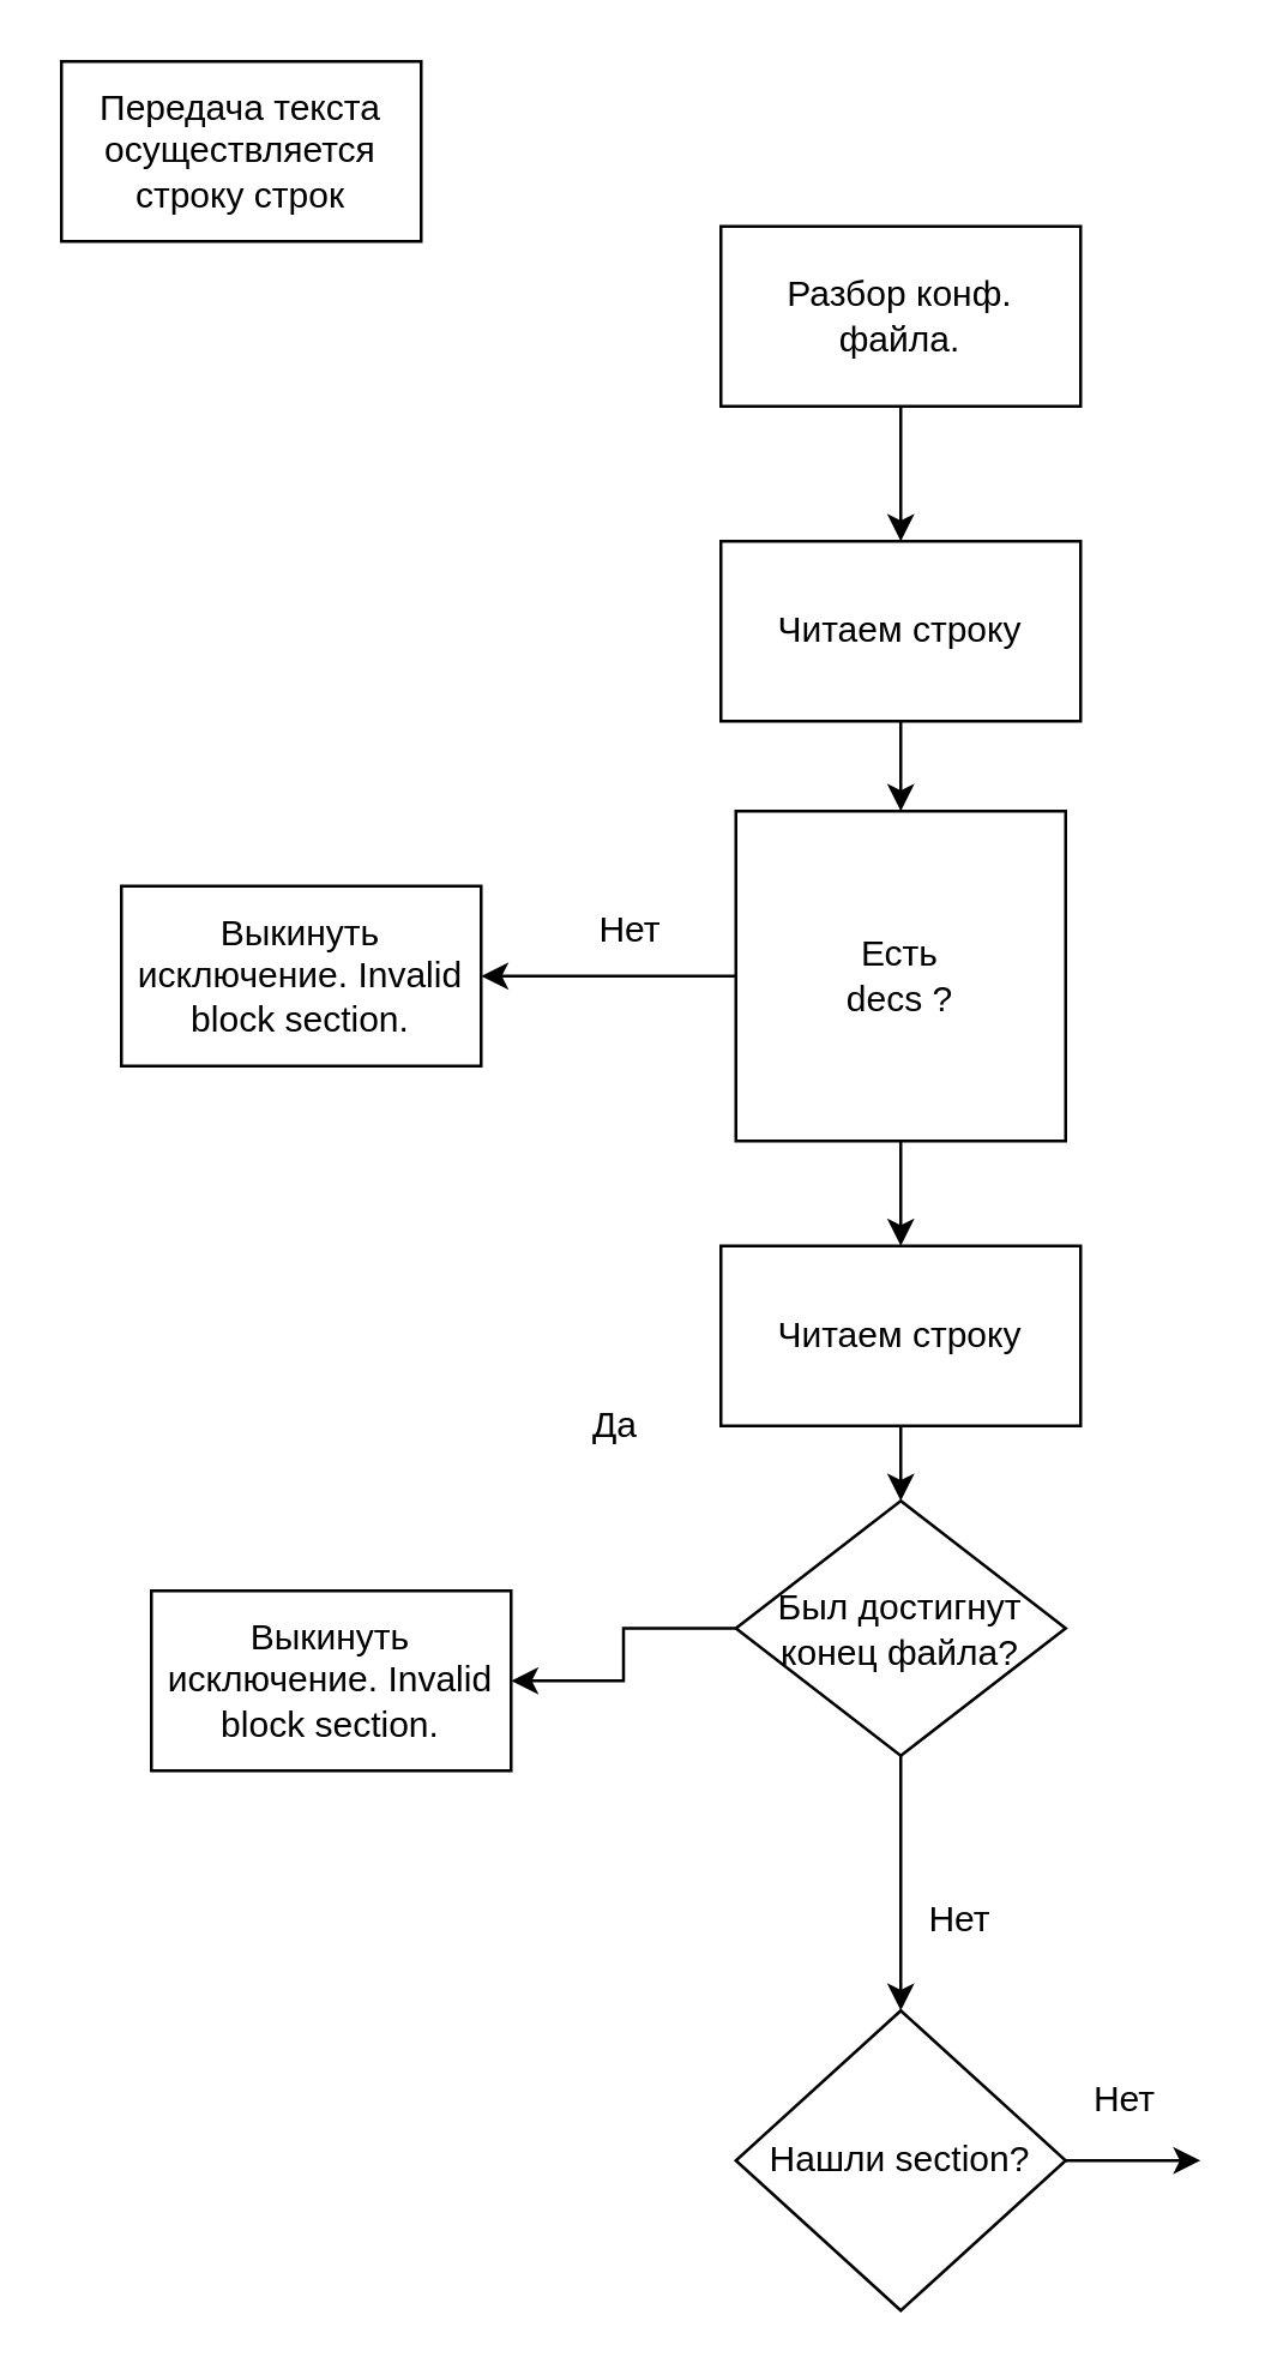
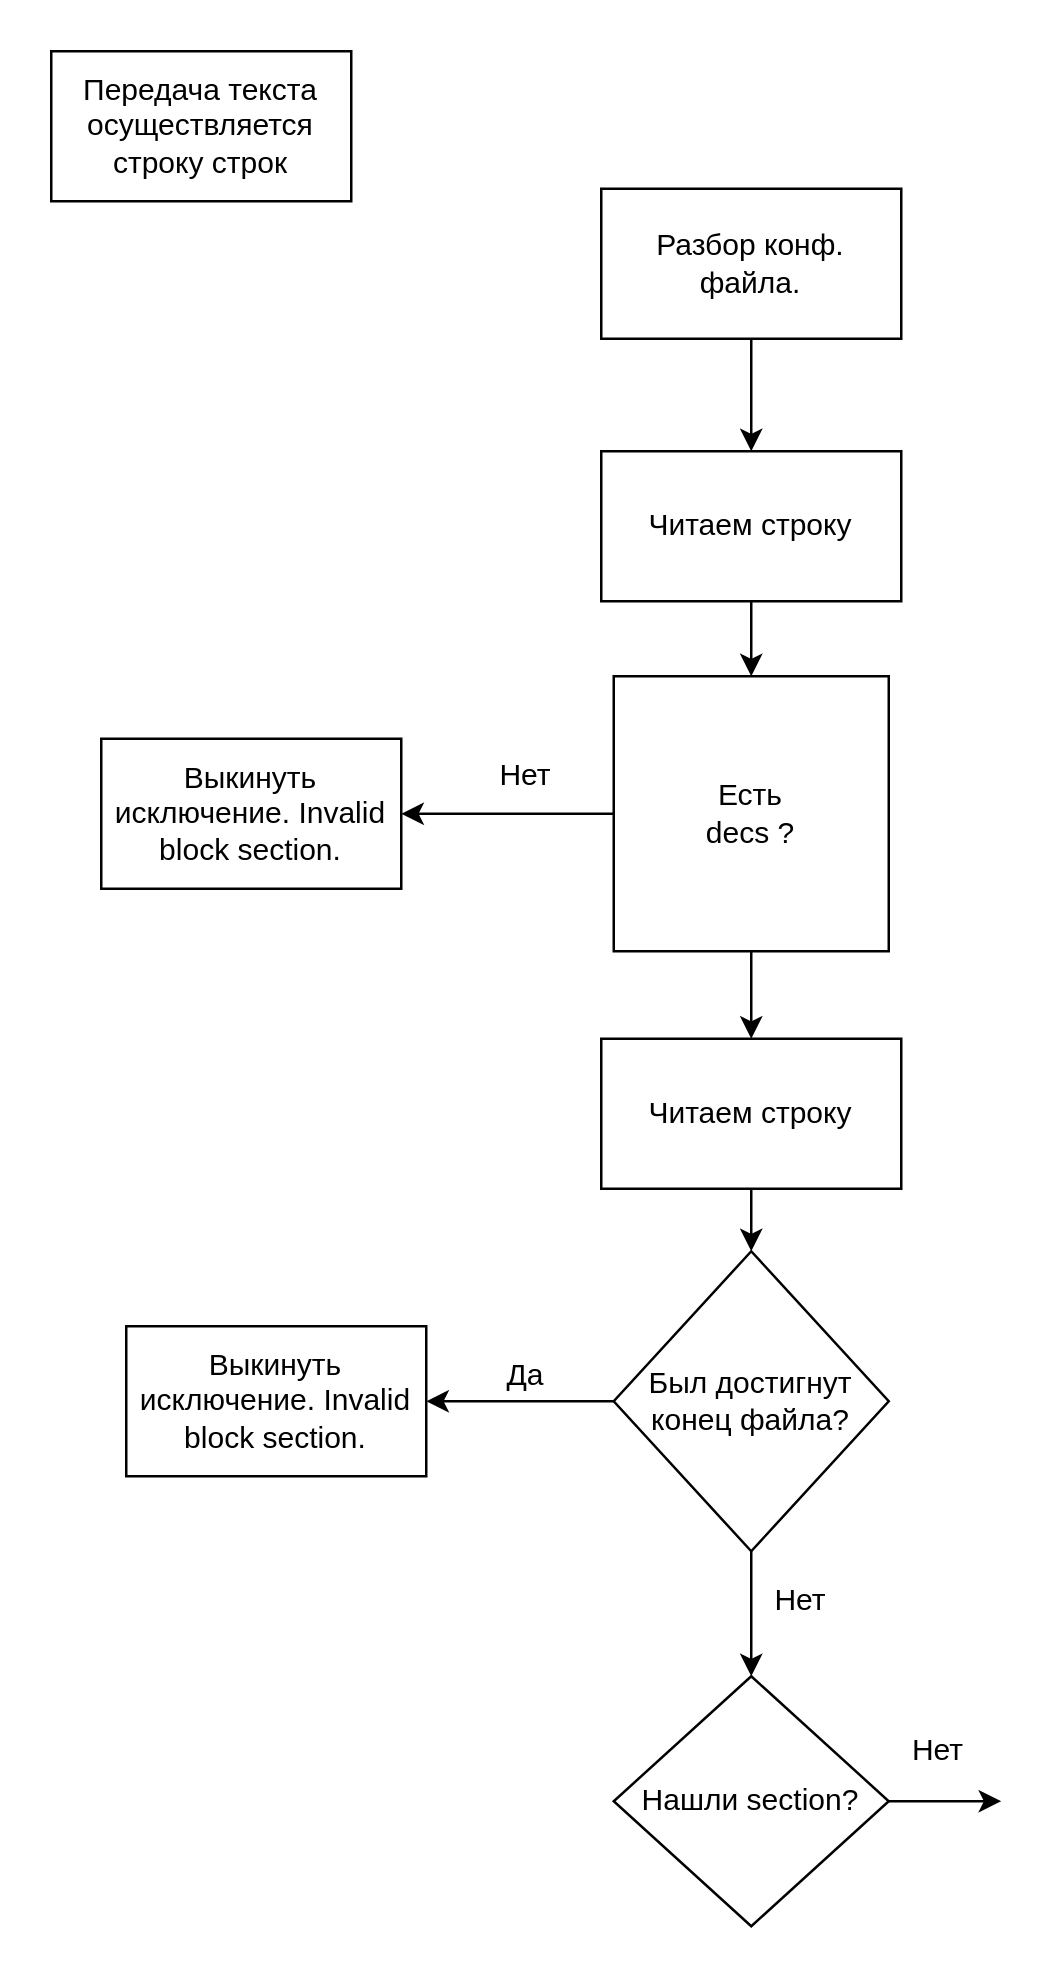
  <mxCell id="0" />
  <mxCell id="1" parent="0" />
  <mxCell id="2" style="edgeStyle=orthogonalEdgeStyle;rounded=0;orthogonalLoop=1;jettySize=auto;html=1;exitX=0.5;exitY=1;exitDx=0;exitDy=0;entryX=0.5;entryY=0;entryDx=0;entryDy=0;" edge="1" parent="1" source="3" target="13"><mxGeometry relative="1" as="geometry" /></mxCell>
  <mxCell id="3" value="Разбор конф. файла." style="rounded=0;whiteSpace=wrap;html=1;" vertex="1" parent="1"><mxGeometry x="240" y="75" width="120" height="60" as="geometry" /></mxCell>
  <mxCell id="4" style="edgeStyle=orthogonalEdgeStyle;rounded=0;orthogonalLoop=1;jettySize=auto;html=1;exitX=0;exitY=0.5;exitDx=0;exitDy=0;entryX=1;entryY=0.5;entryDx=0;entryDy=0;" edge="1" parent="1" source="6" target="7"><mxGeometry relative="1" as="geometry" /></mxCell>
  <mxCell id="5" style="edgeStyle=orthogonalEdgeStyle;rounded=0;orthogonalLoop=1;jettySize=auto;html=1;exitX=0.5;exitY=1;exitDx=0;exitDy=0;" edge="1" parent="1" source="6" target="15"><mxGeometry relative="1" as="geometry" /></mxCell>
  <mxCell id="6" value="&lt;div&gt;Есть&lt;/div&gt;&lt;div&gt;decs ?&lt;br&gt;&lt;/div&gt;" style="whiteSpace=wrap;html=1;rounded=0;" vertex="1" parent="1"><mxGeometry x="245" y="270" width="110" height="110" as="geometry" /></mxCell>
  <mxCell id="7" value="Выкинуть исключение. Invalid block section." style="rounded=0;whiteSpace=wrap;html=1;" vertex="1" parent="1"><mxGeometry x="40" y="295" width="120" height="60" as="geometry" /></mxCell>
  <mxCell id="8" value="Нет" style="text;html=1;strokeColor=none;fillColor=none;align=center;verticalAlign=middle;whiteSpace=wrap;rounded=0;" vertex="1" parent="1"><mxGeometry x="190" y="300" width="40" height="20" as="geometry" /></mxCell>
  <mxCell id="9" value="Передача текста осуществляется строку строк" style="rounded=0;whiteSpace=wrap;html=1;" vertex="1" parent="1"><mxGeometry x="20" y="20" width="120" height="60" as="geometry" /></mxCell>
  <mxCell id="10" style="edgeStyle=orthogonalEdgeStyle;rounded=0;orthogonalLoop=1;jettySize=auto;html=1;exitX=0;exitY=0.5;exitDx=0;exitDy=0;entryX=1;entryY=0.5;entryDx=0;entryDy=0;" edge="1" parent="1" source="11" target="16"><mxGeometry relative="1" as="geometry" /></mxCell>
- <mxCell id="11" value="Был достигнут конец файла?" style="rhombus;whiteSpace=wrap;html=1;" vertex="1" parent="1"><mxGeometry x="245" y="500" width="110" height="85" as="geometry" /></mxCell>
+ <mxCell id="11" value="Был достигнут конец файла?" style="rhombus;whiteSpace=wrap;html=1;" vertex="1" parent="1"><mxGeometry x="245" y="500" width="110" height="120" as="geometry" /></mxCell>
  <mxCell id="12" style="edgeStyle=orthogonalEdgeStyle;rounded=0;orthogonalLoop=1;jettySize=auto;html=1;exitX=0.5;exitY=1;exitDx=0;exitDy=0;entryX=0.5;entryY=0;entryDx=0;entryDy=0;" edge="1" parent="1" source="13" target="6"><mxGeometry relative="1" as="geometry" /></mxCell>
  <mxCell id="13" value="Читаем строку" style="rounded=0;whiteSpace=wrap;html=1;" vertex="1" parent="1"><mxGeometry x="240" y="180" width="120" height="60" as="geometry" /></mxCell>
  <mxCell id="14" style="edgeStyle=orthogonalEdgeStyle;rounded=0;orthogonalLoop=1;jettySize=auto;html=1;exitX=0.5;exitY=1;exitDx=0;exitDy=0;" edge="1" parent="1" source="15" target="11"><mxGeometry relative="1" as="geometry" /></mxCell>
  <mxCell id="15" value="Читаем строку" style="rounded=0;whiteSpace=wrap;html=1;" vertex="1" parent="1"><mxGeometry x="240" y="415" width="120" height="60" as="geometry" /></mxCell>
  <mxCell id="16" value="Выкинуть исключение. Invalid block section." style="rounded=0;whiteSpace=wrap;html=1;" vertex="1" parent="1"><mxGeometry x="50" y="530" width="120" height="60" as="geometry" /></mxCell>
- <mxCell id="17" value="Да" style="text;html=1;strokeColor=none;fillColor=none;align=center;verticalAlign=middle;whiteSpace=wrap;rounded=0;" vertex="1" parent="1"><mxGeometry x="185" y="465" width="40" height="20" as="geometry" /></mxCell>
+ <mxCell id="17" value="Да" style="text;html=1;strokeColor=none;fillColor=none;align=center;verticalAlign=middle;whiteSpace=wrap;rounded=0;" vertex="1" parent="1"><mxGeometry x="190" y="540" width="40" height="20" as="geometry" /></mxCell>
  <mxCell id="18" value="" style="endArrow=classic;html=1;exitX=0.5;exitY=1;exitDx=0;exitDy=0;entryX=0.5;entryY=0;entryDx=0;entryDy=0;" edge="1" parent="1" source="11"><mxGeometry width="50" height="50" relative="1" as="geometry"><mxPoint x="270" y="690" as="sourcePoint" /><mxPoint x="300" y="670" as="targetPoint" /></mxGeometry></mxCell>
  <mxCell id="19" value="Нет" style="text;html=1;strokeColor=none;fillColor=none;align=center;verticalAlign=middle;whiteSpace=wrap;rounded=0;" vertex="1" parent="1"><mxGeometry x="300" y="630" width="40" height="20" as="geometry" /></mxCell>
  <mxCell id="20" style="edgeStyle=orthogonalEdgeStyle;rounded=0;orthogonalLoop=1;jettySize=auto;html=1;exitX=1;exitY=0.5;exitDx=0;exitDy=0;" edge="1" parent="1" source="21"><mxGeometry relative="1" as="geometry"><mxPoint x="400" y="720" as="targetPoint" /></mxGeometry></mxCell>
  <mxCell id="21" value="Нашли section?" style="rhombus;whiteSpace=wrap;html=1;" vertex="1" parent="1"><mxGeometry x="245" y="670" width="110" height="100" as="geometry" /></mxCell>
  <mxCell id="22" value="Нет" style="text;html=1;strokeColor=none;fillColor=none;align=center;verticalAlign=middle;whiteSpace=wrap;rounded=0;" vertex="1" parent="1"><mxGeometry x="355" y="690" width="40" height="20" as="geometry" /></mxCell>
